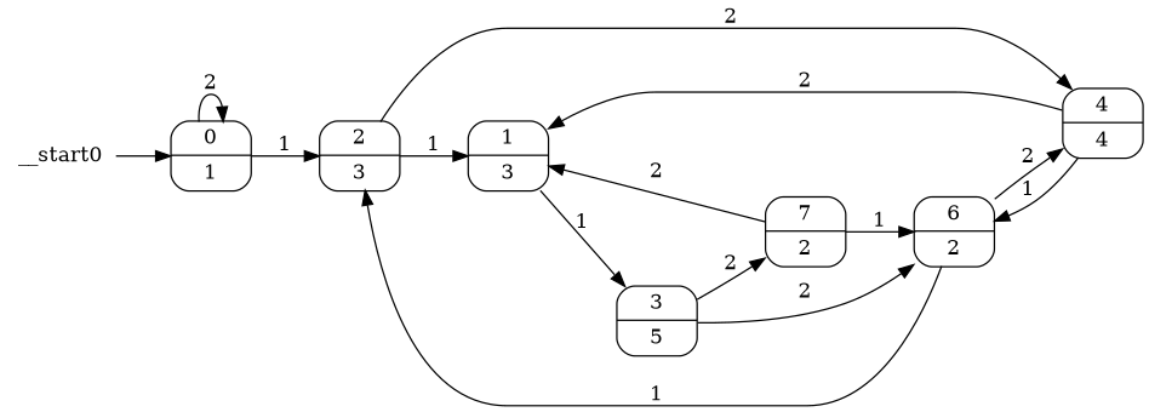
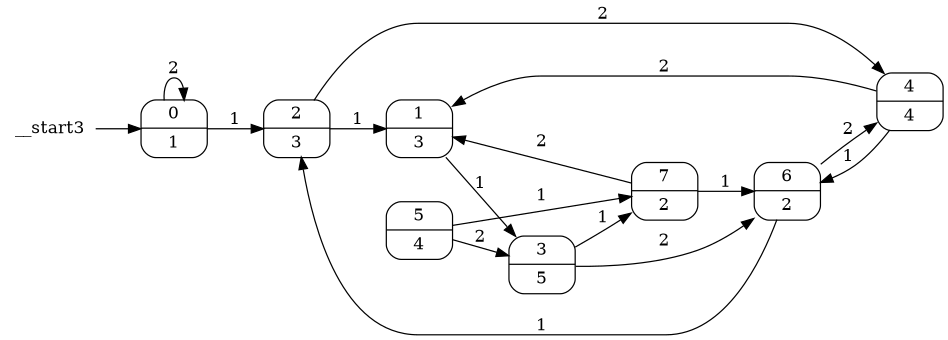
  digraph {
    rankdir=LR
    node [shape=record style=rounded]
    n1 [label="0|1"]
    n2 [label="2|3"]
    n3 [label="1|3"]
    n4 [label="4|4"]
    n5 [label="3|5"]
    n6 [label="6|2"]
    n7 [label="7|2"]
-   __start0 [shape=none style=""]
+   n8 [label="5|4"]
+   __start0 [shape=none label=__start3 style=""]
    n1 -> n1 [label=2]
    n1 -> n2 [label=1]
    n2 -> n3 [label=1]
    n2 -> n4 [label=2]
    n3 -> n5 [label=1]
    n4 -> n3 [label=2]
    n4 -> n6 [label=1]
    n5 -> n6 [label=2]
-   n5 -> n7 [label=2]
+   n5 -> n7 [label=1]
    n6 -> n2 [label=1]
    n6 -> n4 [label=2]
    n7 -> n3 [label=2]
    n7 -> n6 [label=1]
+   n8 -> n5 [label=2]
+   n8 -> n7 [label=1]
    __start0 -> n1
  }
